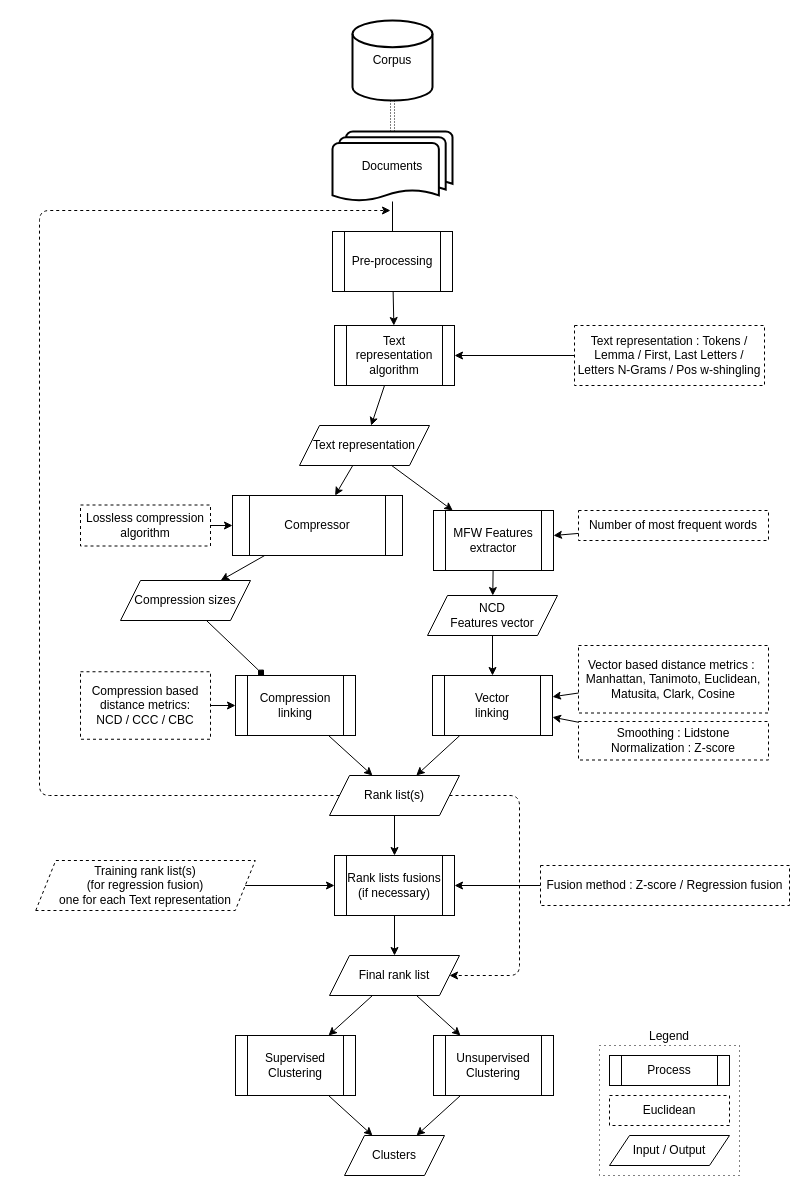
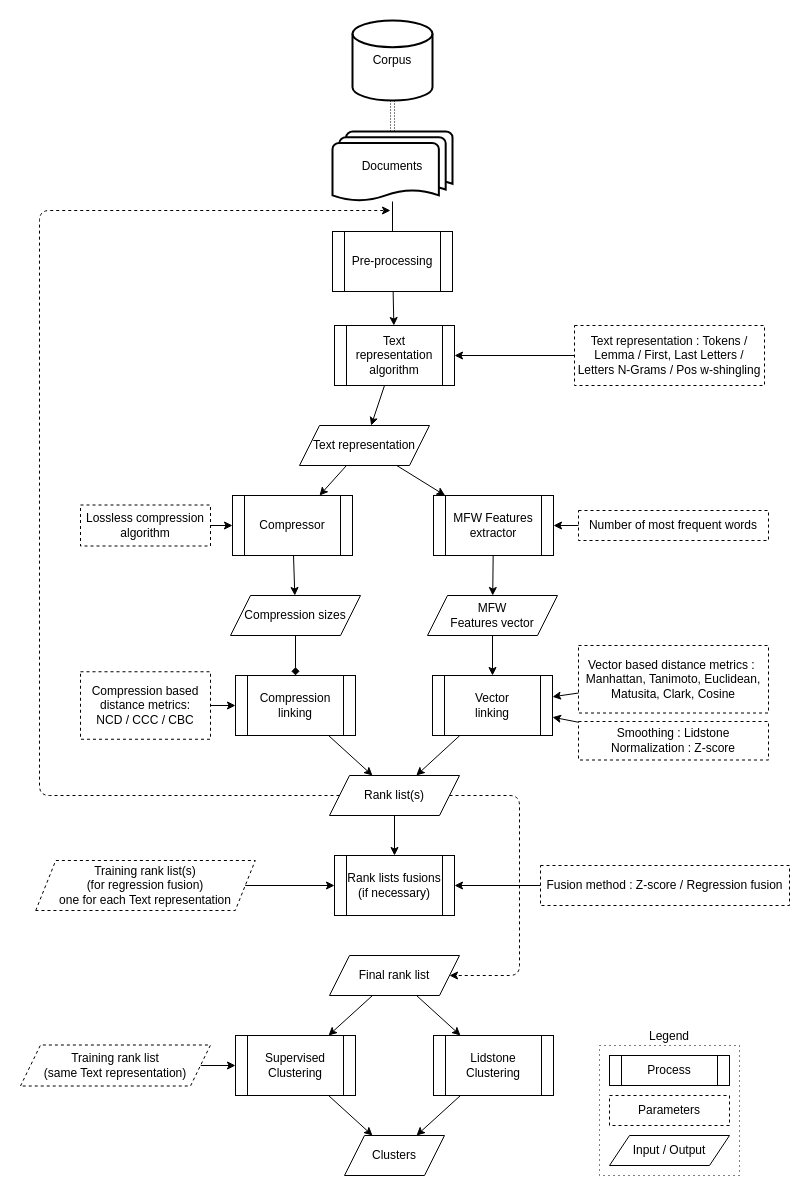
  <mxCell id="0" />
  <mxCell id="1" parent="0" />
- <mxCell id="2" value="Unsupervised Clustering" style="shape=process;whiteSpace=wrap;html=1;backgroundOutline=1;" parent="1" vertex="1"><mxGeometry x="433" y="1035" width="120" height="60" as="geometry" /></mxCell>
+ <mxCell id="2" value="Lidstone Clustering" style="shape=process;whiteSpace=wrap;html=1;backgroundOutline=1;" parent="1" vertex="1"><mxGeometry x="433" y="1035" width="120" height="60" as="geometry" /></mxCell>
  <mxCell id="3" value="Documents" style="strokeWidth=2;html=1;shape=mxgraph.flowchart.multi-document;whiteSpace=wrap;" parent="1" vertex="1"><mxGeometry x="332" y="131" width="120" height="70" as="geometry" /></mxCell>
  <mxCell id="4" value="Corpus" style="strokeWidth=2;html=1;shape=mxgraph.flowchart.database;whiteSpace=wrap;" parent="1" vertex="1"><mxGeometry x="352" y="20" width="80" height="80" as="geometry" /></mxCell>
  <mxCell id="5" value="&lt;span&gt;Rank list(s)&lt;/span&gt;" style="shape=parallelogram;perimeter=parallelogramPerimeter;whiteSpace=wrap;html=1;fixedSize=1;" parent="1" vertex="1"><mxGeometry x="329" y="775" width="130" height="40" as="geometry" /></mxCell>
  <mxCell id="6" value="&lt;span&gt;Clusters&lt;/span&gt;" style="shape=parallelogram;perimeter=parallelogramPerimeter;whiteSpace=wrap;html=1;fixedSize=1;" parent="1" vertex="1"><mxGeometry x="344" y="1135" width="100" height="40" as="geometry" /></mxCell>
- <mxCell id="7" value="NCD&lt;br&gt;Features vector" style="shape=parallelogram;perimeter=parallelogramPerimeter;whiteSpace=wrap;html=1;fixedSize=1;" parent="1" vertex="1"><mxGeometry x="427" y="595" width="130" height="40" as="geometry" /></mxCell>
+ <mxCell id="7" value="MFW&lt;br&gt;Features vector" style="shape=parallelogram;perimeter=parallelogramPerimeter;whiteSpace=wrap;html=1;fixedSize=1;" parent="1" vertex="1"><mxGeometry x="427" y="595" width="130" height="40" as="geometry" /></mxCell>
  <mxCell id="8" value="Vector&lt;br&gt;linking" style="shape=process;whiteSpace=wrap;html=1;backgroundOutline=1;" parent="1" vertex="1"><mxGeometry x="432" y="675" width="120" height="60" as="geometry" /></mxCell>
  <mxCell id="9" value="Rank lists fusions&lt;br&gt;(if necessary)" style="shape=process;whiteSpace=wrap;html=1;backgroundOutline=1;" parent="1" vertex="1"><mxGeometry x="334" y="855" width="120" height="60" as="geometry" /></mxCell>
  <mxCell id="10" value="&lt;span&gt;Final rank list&lt;/span&gt;" style="shape=parallelogram;perimeter=parallelogramPerimeter;whiteSpace=wrap;html=1;fixedSize=1;" parent="1" vertex="1"><mxGeometry x="329" y="955" width="130" height="40" as="geometry" /></mxCell>
  <mxCell id="11" value="" style="endArrow=classic;startArrow=classic;html=1;dashed=1;dashPattern=1 2;shape=link;" parent="1" source="4" target="3" edge="1"><mxGeometry x="50" y="50" width="50" height="50" as="geometry"><mxPoint x="50" y="230" as="sourcePoint" /><mxPoint x="100" y="180" as="targetPoint" /></mxGeometry></mxCell>
  <mxCell id="12" value="" style="endArrow=classic;html=1;" parent="1" source="7" target="8" edge="1"><mxGeometry x="48" y="295" width="50" height="50" as="geometry"><mxPoint x="158" y="755" as="sourcePoint" /><mxPoint x="208" y="705" as="targetPoint" /></mxGeometry></mxCell>
  <mxCell id="13" value="" style="endArrow=classic;html=1;" parent="1" source="8" target="5" edge="1"><mxGeometry x="48" y="295" width="50" height="50" as="geometry"><mxPoint x="198" y="845" as="sourcePoint" /><mxPoint x="248" y="795" as="targetPoint" /></mxGeometry></mxCell>
  <mxCell id="14" value="" style="endArrow=classic;html=1;" parent="1" source="10" target="2" edge="1"><mxGeometry x="48" y="295" width="50" height="50" as="geometry"><mxPoint x="88" y="829" as="sourcePoint" /><mxPoint x="138" y="779" as="targetPoint" /></mxGeometry></mxCell>
  <mxCell id="15" value="" style="endArrow=classic;html=1;" parent="1" source="2" target="6" edge="1"><mxGeometry x="48" y="295" width="50" height="50" as="geometry"><mxPoint x="148" y="1169" as="sourcePoint" /><mxPoint x="198" y="1119" as="targetPoint" /></mxGeometry></mxCell>
- <mxCell id="16" value="" style="endArrow=classic;html=1;" parent="1" source="9" target="10" edge="1"><mxGeometry x="48" y="295" width="50" height="50" as="geometry"><mxPoint x="198" y="969" as="sourcePoint" /><mxPoint x="248" y="919" as="targetPoint" /></mxGeometry></mxCell>
  <mxCell id="17" value="" style="endArrow=classic;html=1;" parent="1" source="5" target="9" edge="1"><mxGeometry x="48" y="295" width="50" height="50" as="geometry"><mxPoint x="168" y="942" as="sourcePoint" /><mxPoint x="218" y="892" as="targetPoint" /></mxGeometry></mxCell>
  <mxCell id="18" value="Compression linking" style="shape=process;whiteSpace=wrap;html=1;backgroundOutline=1;" parent="1" vertex="1"><mxGeometry x="235" y="675" width="120" height="60" as="geometry" /></mxCell>
  <mxCell id="19" value="" style="endArrow=classic;html=1;" parent="1" source="18" target="5" edge="1"><mxGeometry x="48" y="295" width="50" height="50" as="geometry"><mxPoint x="198" y="855" as="sourcePoint" /><mxPoint x="248" y="805" as="targetPoint" /></mxGeometry></mxCell>
  <mxCell id="20" value="Vector based distance metrics :&amp;nbsp;&lt;br&gt;Manhattan, Tanimoto, Euclidean, Matusita, Clark, Cosine" style="text;html=1;fillColor=none;align=center;verticalAlign=middle;whiteSpace=wrap;rounded=0;dashed=1;strokeColor=#000000;" parent="1" vertex="1"><mxGeometry x="578" y="645" width="190" height="67.5" as="geometry" /></mxCell>
  <mxCell id="21" value="" style="endArrow=classic;html=1;" parent="1" source="20" target="8" edge="1"><mxGeometry x="48" y="295" width="50" height="50" as="geometry"><mxPoint x="598" y="734" as="sourcePoint" /><mxPoint x="578" y="755" as="targetPoint" /></mxGeometry></mxCell>
  <mxCell id="22" value="Compression based distance metrics:&lt;br&gt;NCD / CCC / CBC" style="text;html=1;fillColor=none;align=center;verticalAlign=middle;whiteSpace=wrap;rounded=0;dashed=1;strokeColor=#000000;" parent="1" vertex="1"><mxGeometry x="80" y="671.25" width="130" height="67.5" as="geometry" /></mxCell>
  <mxCell id="23" value="" style="endArrow=classic;html=1;" parent="1" source="22" target="18" edge="1"><mxGeometry x="48" y="295" width="50" height="50" as="geometry"><mxPoint x="218" y="755" as="sourcePoint" /><mxPoint x="268" y="705" as="targetPoint" /></mxGeometry></mxCell>
- <mxCell id="24" value="Compression sizes" style="shape=parallelogram;perimeter=parallelogramPerimeter;whiteSpace=wrap;html=1;fixedSize=1;" parent="1" vertex="1"><mxGeometry x="120" y="580" width="130" height="40" as="geometry" /></mxCell>
- <mxCell id="25" value="Compressor" style="shape=process;whiteSpace=wrap;html=1;backgroundOutline=1;" parent="1" vertex="1"><mxGeometry x="232" y="495" width="170" height="60" as="geometry" /></mxCell>
+ <mxCell id="24" value="Compression sizes" style="shape=parallelogram;perimeter=parallelogramPerimeter;whiteSpace=wrap;html=1;fixedSize=1;" parent="1" vertex="1"><mxGeometry x="230" y="595" width="130" height="40" as="geometry" /></mxCell>
+ <mxCell id="25" value="Compressor" style="shape=process;whiteSpace=wrap;html=1;backgroundOutline=1;" parent="1" vertex="1"><mxGeometry x="232" y="495" width="120" height="60" as="geometry" /></mxCell>
  <mxCell id="26" value="Lossless compression algorithm" style="text;html=1;fillColor=none;align=center;verticalAlign=middle;whiteSpace=wrap;rounded=0;dashed=1;strokeColor=#000000;" parent="1" vertex="1"><mxGeometry x="80" y="504.5" width="130" height="41" as="geometry" /></mxCell>
  <mxCell id="27" value="" style="endArrow=diamond;html=1;" parent="1" source="24" target="18" edge="1"><mxGeometry x="48" y="295" width="50" height="50" as="geometry"><mxPoint x="88" y="695" as="sourcePoint" /><mxPoint x="138" y="645" as="targetPoint" /></mxGeometry></mxCell>
  <mxCell id="28" value="" style="endArrow=classic;html=1;" parent="1" source="25" target="24" edge="1"><mxGeometry x="48" y="295" width="50" height="50" as="geometry"><mxPoint x="108" y="675" as="sourcePoint" /><mxPoint x="158" y="625" as="targetPoint" /></mxGeometry></mxCell>
  <mxCell id="29" value="" style="endArrow=classic;html=1;" parent="1" source="26" target="25" edge="1"><mxGeometry x="48" y="295" width="50" height="50" as="geometry"><mxPoint x="129" y="645" as="sourcePoint" /><mxPoint x="179" y="595" as="targetPoint" /></mxGeometry></mxCell>
- <mxCell id="30" value="MFW Features&lt;br&gt;extractor" style="shape=process;whiteSpace=wrap;html=1;backgroundOutline=1;" parent="1" vertex="1"><mxGeometry x="433" y="510" width="120" height="60" as="geometry" /></mxCell>
+ <mxCell id="30" value="MFW Features&lt;br&gt;extractor" style="shape=process;whiteSpace=wrap;html=1;backgroundOutline=1;" parent="1" vertex="1"><mxGeometry x="433" y="495" width="120" height="60" as="geometry" /></mxCell>
  <mxCell id="31" value="Text representation : Tokens / Lemma / First, Last Letters / Letters N-Grams / Pos w-shingling" style="text;html=1;fillColor=none;align=center;verticalAlign=middle;whiteSpace=wrap;rounded=0;dashed=1;strokeColor=#000000;" parent="1" vertex="1"><mxGeometry x="574" y="325" width="190" height="60" as="geometry" /></mxCell>
  <mxCell id="32" value="" style="endArrow=classic;html=1;" parent="1" source="31" target="51" edge="1"><mxGeometry x="48" y="295" width="50" height="50" as="geometry"><mxPoint x="509" y="535" as="sourcePoint" /><mxPoint x="559" y="485" as="targetPoint" /></mxGeometry></mxCell>
  <mxCell id="33" value="" style="endArrow=classic;html=1;" parent="1" source="30" target="7" edge="1"><mxGeometry x="48" y="295" width="50" height="50" as="geometry"><mxPoint x="368" y="665" as="sourcePoint" /><mxPoint x="418" y="615" as="targetPoint" /></mxGeometry></mxCell>
  <mxCell id="34" value="" style="endArrow=classic;html=1;dashed=1;targetPerimeterSpacing=0;startArrow=none;startFill=0;edgeStyle=elbowEdgeStyle;rounded=1;" parent="1" source="5" edge="1"><mxGeometry x="48" y="295" width="50" height="50" as="geometry"><mxPoint x="8" y="875" as="sourcePoint" /><mxPoint x="390" y="210" as="targetPoint" /><Array as="points"><mxPoint x="39" y="615" /></Array></mxGeometry></mxCell>
  <mxCell id="35" value="Fusion method : Z-score /&amp;nbsp;Regression fusion" style="text;html=1;fillColor=none;align=center;verticalAlign=middle;whiteSpace=wrap;rounded=0;dashed=1;strokeColor=#000000;" parent="1" vertex="1"><mxGeometry x="540" y="865" width="249" height="40" as="geometry" /></mxCell>
  <mxCell id="36" value="" style="endArrow=classic;html=1;" parent="1" source="35" target="9" edge="1"><mxGeometry x="48" y="295" width="50" height="50" as="geometry"><mxPoint x="148" y="935" as="sourcePoint" /><mxPoint x="198" y="885" as="targetPoint" /></mxGeometry></mxCell>
  <mxCell id="37" value="Supervised Clustering" style="shape=process;whiteSpace=wrap;html=1;backgroundOutline=1;" parent="1" vertex="1"><mxGeometry x="235" y="1035" width="120" height="60" as="geometry" /></mxCell>
  <mxCell id="38" value="" style="endArrow=classic;html=1;" parent="1" source="37" target="6" edge="1"><mxGeometry x="48" y="295" width="50" height="50" as="geometry"><mxPoint x="158" y="1195" as="sourcePoint" /><mxPoint x="208" y="1145" as="targetPoint" /></mxGeometry></mxCell>
  <mxCell id="39" value="" style="endArrow=classic;html=1;" parent="1" source="10" target="37" edge="1"><mxGeometry x="48" y="295" width="50" height="50" as="geometry"><mxPoint x="188" y="1005" as="sourcePoint" /><mxPoint x="238" y="955" as="targetPoint" /></mxGeometry></mxCell>
+ <mxCell id="40" value="" style="endArrow=classic;html=1;" parent="1" source="41" target="37" edge="1"><mxGeometry x="48" y="295" width="50" height="50" as="geometry"><mxPoint x="235" y="995" as="sourcePoint" /><mxPoint x="158" y="995" as="targetPoint" /></mxGeometry></mxCell>
+ <mxCell id="41" value="&lt;span&gt;Training rank list&lt;br&gt;(same Text representation)&lt;br&gt;&lt;/span&gt;" style="shape=parallelogram;perimeter=parallelogramPerimeter;whiteSpace=wrap;html=1;fixedSize=1;dashed=1;" parent="1" vertex="1"><mxGeometry x="20" y="1044.5" width="190" height="41" as="geometry" /></mxCell>
  <mxCell id="42" value="Smoothing : Lidstone&lt;br&gt;Normalization : Z-score" style="text;html=1;fillColor=none;align=center;verticalAlign=middle;whiteSpace=wrap;rounded=0;dashed=1;strokeColor=#000000;" parent="1" vertex="1"><mxGeometry x="578" y="721" width="190" height="38.5" as="geometry" /></mxCell>
  <mxCell id="43" value="" style="endArrow=classic;html=1;" parent="1" source="42" target="8" edge="1"><mxGeometry x="48" y="295" width="50" height="50" as="geometry"><mxPoint x="498" y="845" as="sourcePoint" /><mxPoint x="548" y="795" as="targetPoint" /></mxGeometry></mxCell>
  <mxCell id="44" value="" style="endArrow=classic;html=1;edgeStyle=elbowEdgeStyle;dashed=1;rounded=1;" parent="1" source="5" target="10" edge="1"><mxGeometry width="50" height="50" relative="1" as="geometry"><mxPoint x="189" y="945" as="sourcePoint" /><mxPoint x="239" y="895" as="targetPoint" /><Array as="points"><mxPoint x="519" y="905" /></Array></mxGeometry></mxCell>
  <mxCell id="45" value="" style="group" parent="1" vertex="1" connectable="0"><mxGeometry x="599" y="1045" width="140" height="130" as="geometry" /></mxCell>
  <mxCell id="46" value="Legend" style="rounded=0;whiteSpace=wrap;html=1;dashed=1;fontSize=12;align=center;fillColor=none;dashPattern=1 4;verticalAlign=bottom;labelPosition=center;verticalLabelPosition=top;" parent="45" vertex="1"><mxGeometry width="140" height="130" as="geometry" /></mxCell>
- <mxCell id="47" value="Euclidean" style="text;html=1;fillColor=none;align=center;verticalAlign=middle;whiteSpace=wrap;rounded=0;dashed=1;strokeColor=#000000;fontSize=12;spacingLeft=0;" parent="45" vertex="1"><mxGeometry x="10" y="50" width="120" height="30" as="geometry" /></mxCell>
+ <mxCell id="47" value="Parameters" style="text;html=1;fillColor=none;align=center;verticalAlign=middle;whiteSpace=wrap;rounded=0;dashed=1;strokeColor=#000000;fontSize=12;spacingLeft=0;" parent="45" vertex="1"><mxGeometry x="10" y="50" width="120" height="30" as="geometry" /></mxCell>
  <mxCell id="48" value="Process" style="shape=process;whiteSpace=wrap;html=1;backgroundOutline=1;" parent="45" vertex="1"><mxGeometry x="10" y="10" width="120" height="30" as="geometry" /></mxCell>
  <mxCell id="49" value="&lt;span&gt;Input / Output&lt;/span&gt;" style="shape=parallelogram;perimeter=parallelogramPerimeter;whiteSpace=wrap;html=1;fixedSize=1;" parent="45" vertex="1"><mxGeometry x="10" y="90" width="120" height="30" as="geometry" /></mxCell>
  <mxCell id="50" value="Text representation" style="shape=parallelogram;perimeter=parallelogramPerimeter;whiteSpace=wrap;html=1;fixedSize=1;" parent="1" vertex="1"><mxGeometry x="299" y="425" width="130" height="40" as="geometry" /></mxCell>
  <mxCell id="51" value="Text representation&lt;br&gt;algorithm" style="shape=process;whiteSpace=wrap;html=1;backgroundOutline=1;" parent="1" vertex="1"><mxGeometry x="334" y="325" width="120" height="60" as="geometry" /></mxCell>
  <mxCell id="52" value="Number of most frequent words" style="text;html=1;fillColor=none;align=center;verticalAlign=middle;whiteSpace=wrap;rounded=0;dashed=1;strokeColor=#000000;" parent="1" vertex="1"><mxGeometry x="578" y="510" width="190" height="30" as="geometry" /></mxCell>
  <mxCell id="53" value="" style="endArrow=classic;html=1;" parent="1" source="52" target="30" edge="1"><mxGeometry x="58" y="305" width="50" height="50" as="geometry"><mxPoint x="588" y="702.528" as="sourcePoint" /><mxPoint x="562" y="706.298" as="targetPoint" /></mxGeometry></mxCell>
  <mxCell id="54" value="" style="endArrow=classic;html=1;strokeColor=#000000;fontSize=12;" parent="1" source="50" target="25" edge="1"><mxGeometry width="50" height="50" relative="1" as="geometry"><mxPoint x="199" y="465" as="sourcePoint" /><mxPoint x="249" y="415" as="targetPoint" /></mxGeometry></mxCell>
  <mxCell id="55" value="" style="endArrow=classic;html=1;strokeColor=#000000;fontSize=12;" parent="1" source="50" target="30" edge="1"><mxGeometry width="50" height="50" relative="1" as="geometry"><mxPoint x="489" y="505" as="sourcePoint" /><mxPoint x="539" y="455" as="targetPoint" /></mxGeometry></mxCell>
  <mxCell id="56" value="" style="endArrow=classic;html=1;strokeColor=#000000;fontSize=12;" parent="1" source="51" target="50" edge="1"><mxGeometry width="50" height="50" relative="1" as="geometry"><mxPoint x="199" y="455" as="sourcePoint" /><mxPoint x="249" y="405" as="targetPoint" /></mxGeometry></mxCell>
  <mxCell id="57" value="&lt;span&gt;Training rank list(s)&lt;br&gt;&lt;/span&gt;(for regression fusion)&lt;span&gt;&lt;br&gt;one for each Text representation&lt;br&gt;&lt;/span&gt;" style="shape=parallelogram;perimeter=parallelogramPerimeter;whiteSpace=wrap;html=1;fixedSize=1;dashed=1;" vertex="1" parent="1"><mxGeometry x="35.25" y="860" width="219.5" height="50" as="geometry" /></mxCell>
  <mxCell id="58" value="" style="endArrow=classic;html=1;" edge="1" parent="1" source="57" target="9"><mxGeometry x="58" y="305" width="50" height="50" as="geometry"><mxPoint x="210" y="1075" as="sourcePoint" /><mxPoint x="245" y="1075" as="targetPoint" /></mxGeometry></mxCell>
  <mxCell id="59" value="Pre-processing" style="shape=process;whiteSpace=wrap;html=1;backgroundOutline=1;" vertex="1" parent="1"><mxGeometry x="332" y="231" width="120" height="60" as="geometry" /></mxCell>
  <mxCell id="60" value="" style="endArrow=none;html=1;" edge="1" parent="1" source="3" target="59"><mxGeometry width="50" height="50" relative="1" as="geometry"><mxPoint x="180" y="230" as="sourcePoint" /><mxPoint x="230" y="180" as="targetPoint" /></mxGeometry></mxCell>
  <mxCell id="61" value="" style="endArrow=classic;html=1;" edge="1" parent="1" source="59" target="51"><mxGeometry width="50" height="50" relative="1" as="geometry"><mxPoint x="160" y="390" as="sourcePoint" /><mxPoint x="210" y="340" as="targetPoint" /></mxGeometry></mxCell>
